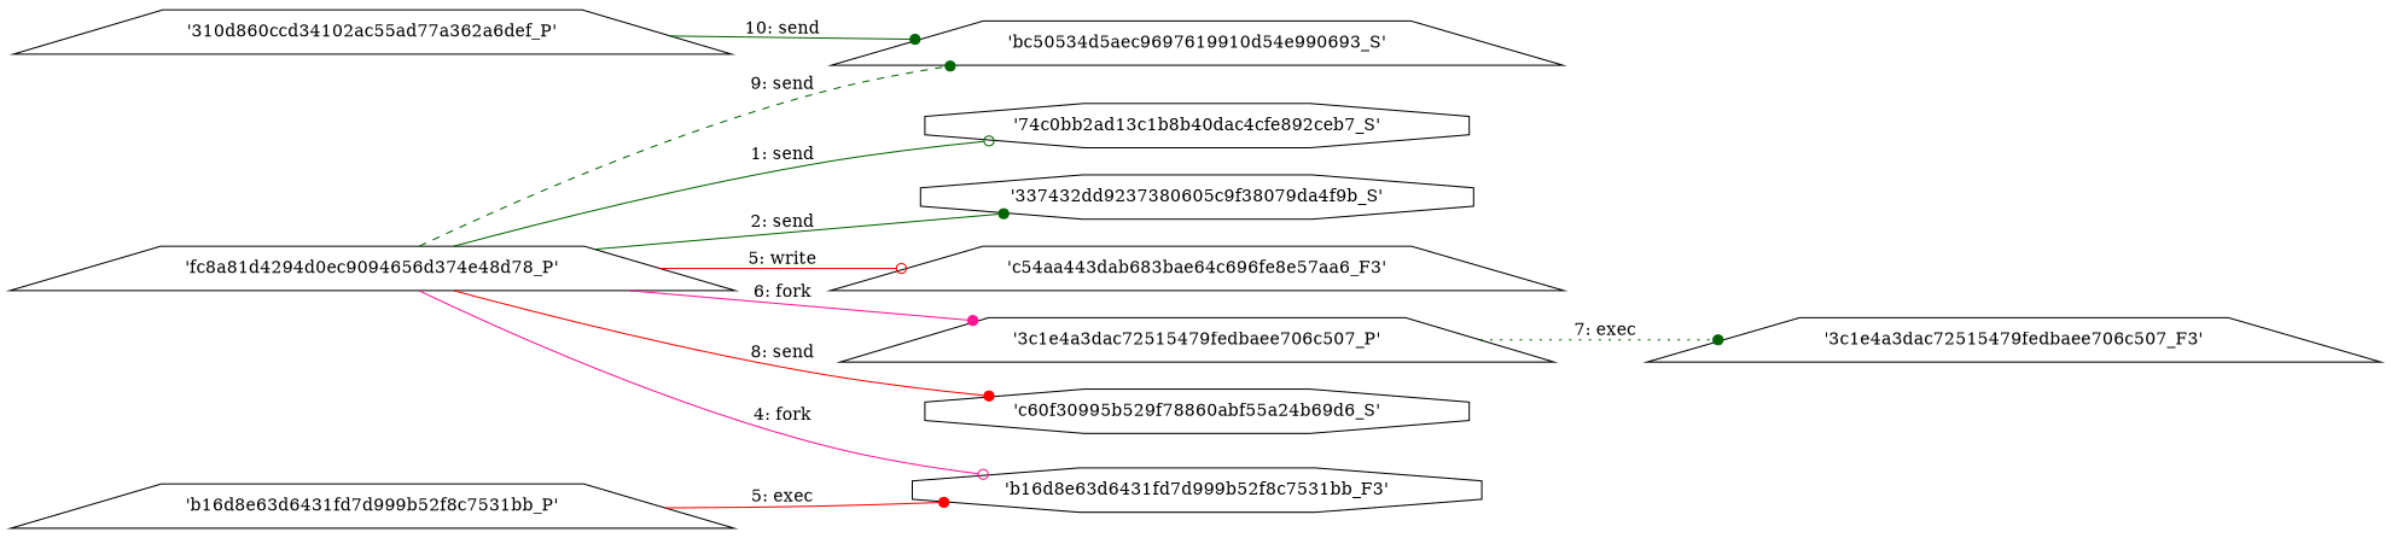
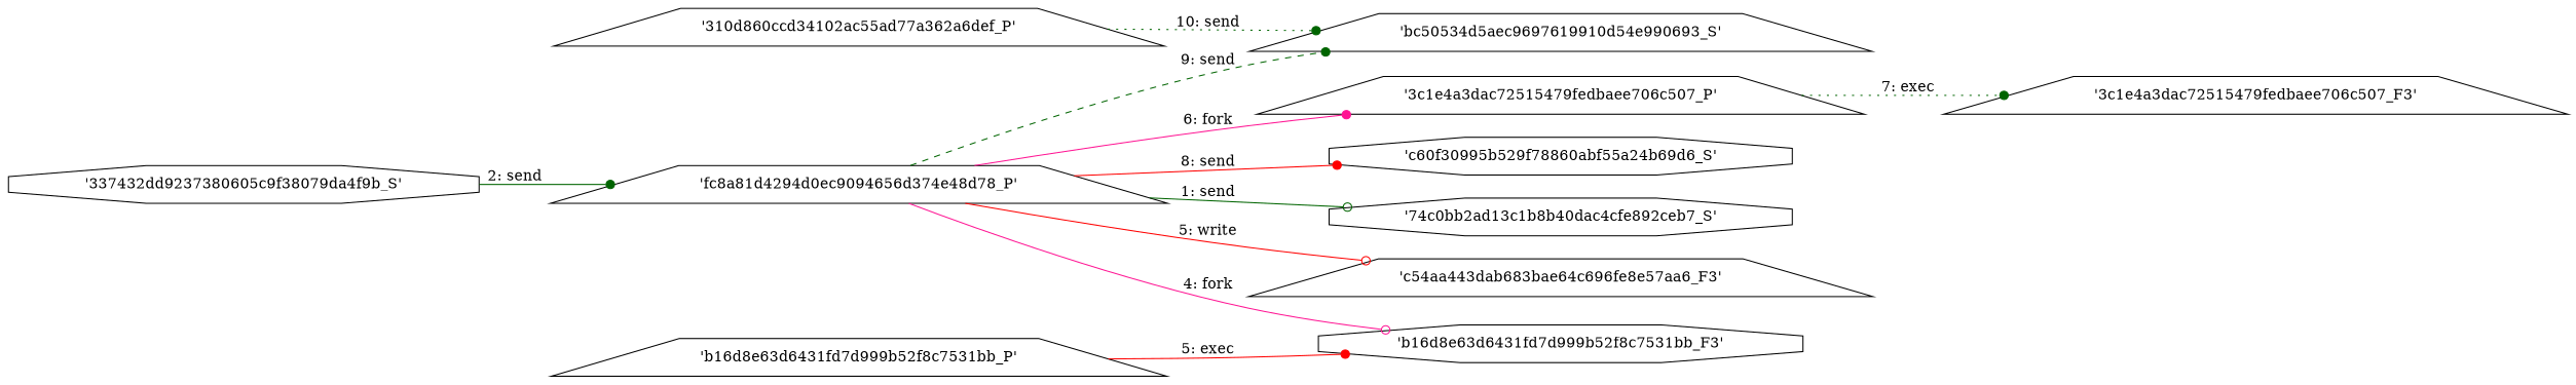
  digraph {
    engine=neato
    fixedsize=false
    fontsize=10
    nodesep=0.3
    rankdir=LR
    ranksep=0
    splines=true
    node [node_type=Socket shape=trapezium]
    edge [arrowhead=dot color=darkgreen style=solid]
    "'74c0bb2ad13c1b8b40dac4cfe892ceb7_S'" [shape=octagon]
    "'fc8a81d4294d0ec9094656d374e48d78_P'" [node_type=Process]
    "'337432dd9237380605c9f38079da4f9b_S'" [shape=octagon]
    "'c54aa443dab683bae64c696fe8e57aa6_F3'" [node_type=file]
    "'3c1e4a3dac72515479fedbaee706c507_P'" [node_type=Process]
    "'c60f30995b529f78860abf55a24b69d6_S'" [shape=octagon]
    "'bc50534d5aec9697619910d54e990693_S'"
    "'b16d8e63d6431fd7d999b52f8c7531bb_F3'" [node_type=File shape=octagon]
    "'b16d8e63d6431fd7d999b52f8c7531bb_P'" [node_type=Process]
    "'3c1e4a3dac72515479fedbaee706c507_F3'" [node_type=File]
    "'310d860ccd34102ac55ad77a362a6def_P'" [node_type=Process]
    "'fc8a81d4294d0ec9094656d374e48d78_P'" -> "'74c0bb2ad13c1b8b40dac4cfe892ceb7_S'" [arrowhead=odot label="1: send"]
-   "'fc8a81d4294d0ec9094656d374e48d78_P'" -> "'337432dd9237380605c9f38079da4f9b_S'" [label="2: send"]
+   "'337432dd9237380605c9f38079da4f9b_S'" -> "'fc8a81d4294d0ec9094656d374e48d78_P'" [label="2: send"]
    "'fc8a81d4294d0ec9094656d374e48d78_P'" -> "'c54aa443dab683bae64c696fe8e57aa6_F3'" [arrowhead=odot color=red label="5: write"]
    "'fc8a81d4294d0ec9094656d374e48d78_P'" -> "'3c1e4a3dac72515479fedbaee706c507_P'" [color=deeppink label="6: fork"]
    "'fc8a81d4294d0ec9094656d374e48d78_P'" -> "'c60f30995b529f78860abf55a24b69d6_S'" [color=red label="8: send"]
    "'fc8a81d4294d0ec9094656d374e48d78_P'" -> "'bc50534d5aec9697619910d54e990693_S'" [label="9: send" style=dashed]
    "'fc8a81d4294d0ec9094656d374e48d78_P'" -> "'b16d8e63d6431fd7d999b52f8c7531bb_F3'" [arrowhead=odot color=deeppink label="4: fork"]
    "'3c1e4a3dac72515479fedbaee706c507_P'" -> "'3c1e4a3dac72515479fedbaee706c507_F3'" [label="7: exec" style=dotted]
    "'b16d8e63d6431fd7d999b52f8c7531bb_P'" -> "'b16d8e63d6431fd7d999b52f8c7531bb_F3'" [color=red label="5: exec"]
-   "'310d860ccd34102ac55ad77a362a6def_P'" -> "'bc50534d5aec9697619910d54e990693_S'" [label="10: send"]
+   "'310d860ccd34102ac55ad77a362a6def_P'" -> "'bc50534d5aec9697619910d54e990693_S'" [label="10: send" style=dotted]
  }
